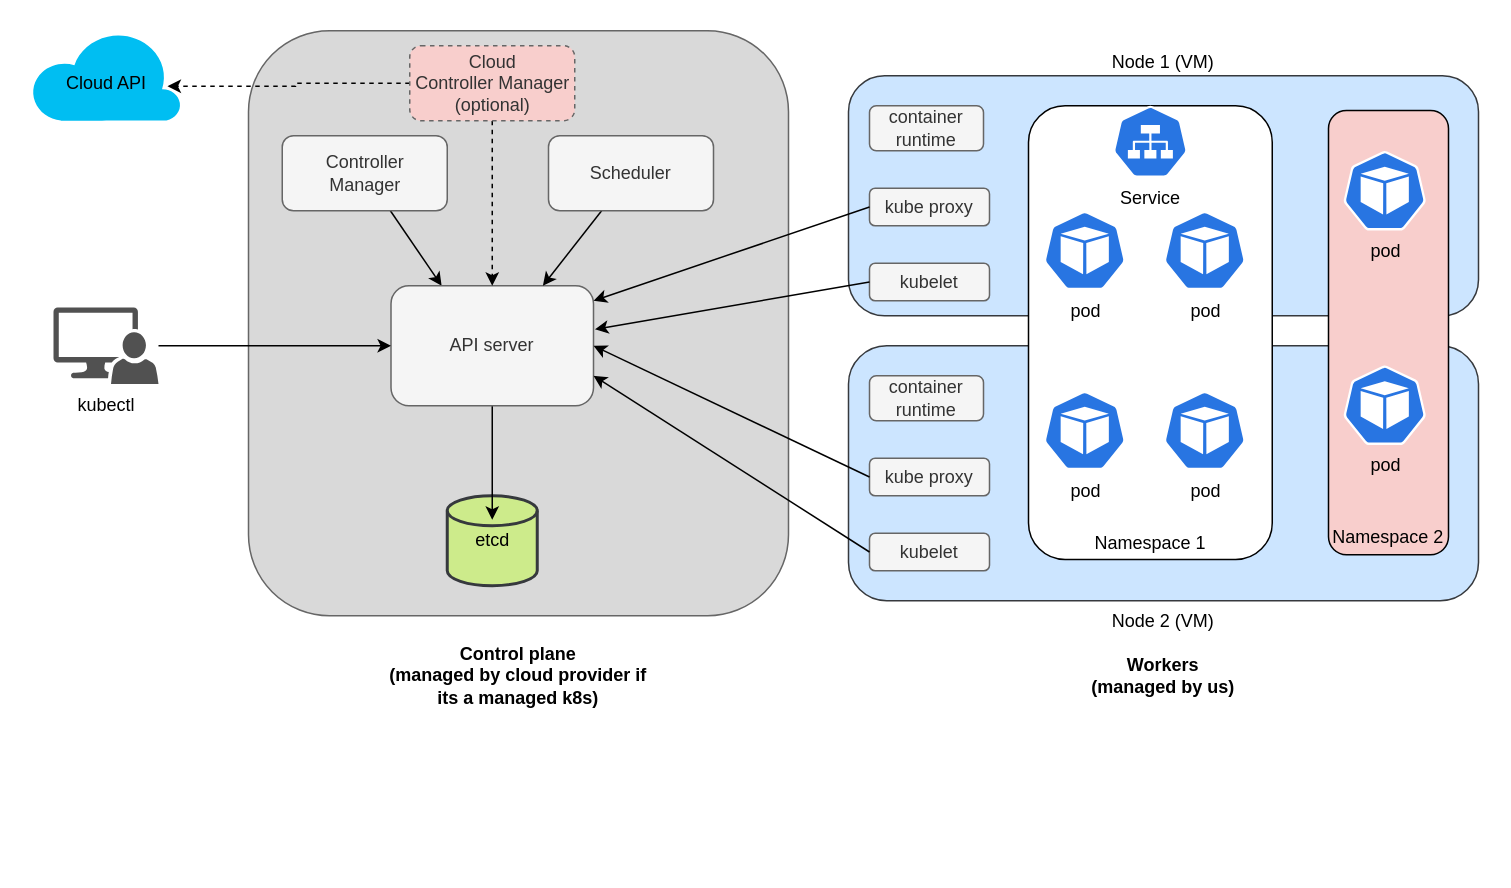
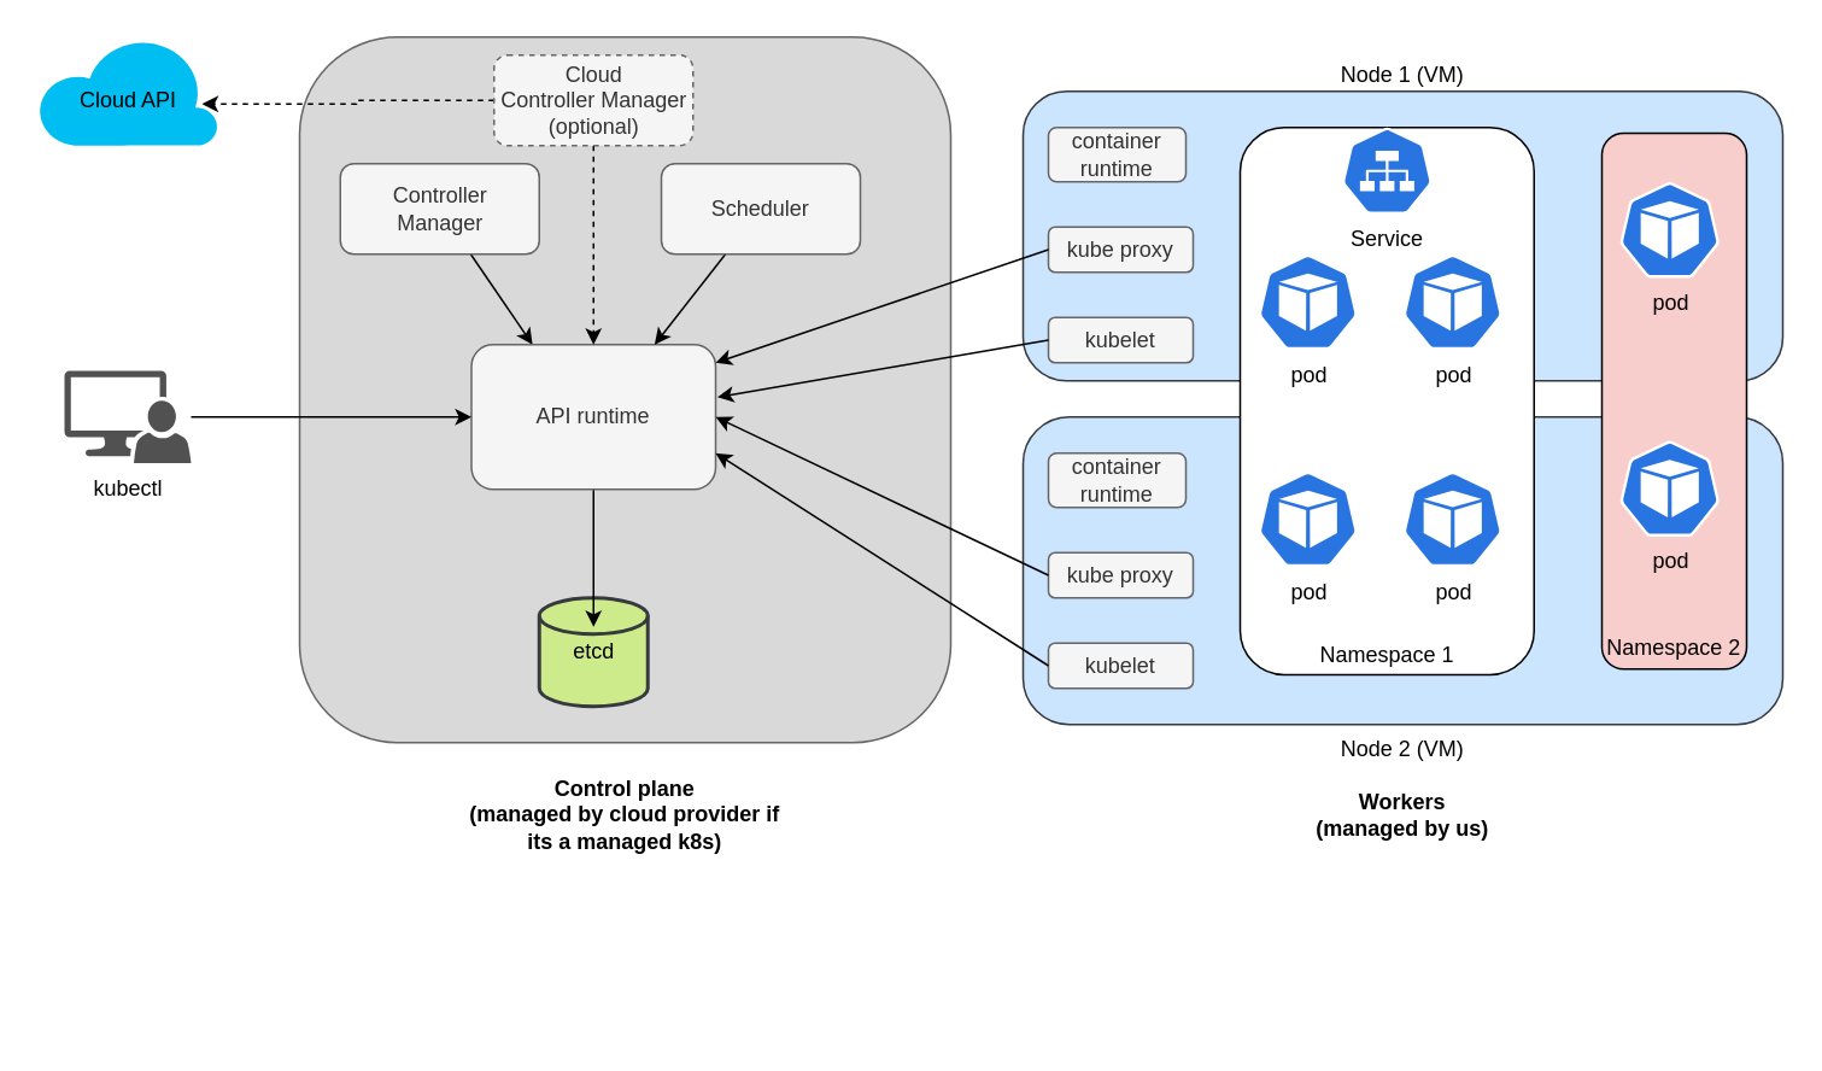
  <mxCell id="0" />
  <mxCell id="1" parent="0" />
  <mxCell id="2" value="" style="group" parent="1" vertex="1" connectable="0"><mxGeometry x="375" y="240" width="420" height="330" as="geometry" /></mxCell>
  <mxCell id="3" value="" style="group" parent="2" vertex="1" connectable="0"><mxGeometry x="190" y="-10" width="420" height="230" as="geometry" /></mxCell>
  <mxCell id="4" value="Node 2 (VM)" style="rounded=1;whiteSpace=wrap;html=1;labelPosition=center;verticalLabelPosition=bottom;align=center;verticalAlign=top;fillColor=#cce5ff;strokeColor=#36393d;" parent="3" vertex="1"><mxGeometry width="420" height="170" as="geometry" /></mxCell>
  <mxCell id="5" value="kubelet" style="rounded=1;whiteSpace=wrap;html=1;fillColor=#f5f5f5;strokeColor=#666666;fontColor=#333333;" parent="3" vertex="1"><mxGeometry x="14" y="125" width="80" height="25" as="geometry" /></mxCell>
  <mxCell id="6" value="kube proxy" style="rounded=1;whiteSpace=wrap;html=1;fillColor=#f5f5f5;strokeColor=#666666;fontColor=#333333;" parent="3" vertex="1"><mxGeometry x="14" y="75" width="80" height="25" as="geometry" /></mxCell>
  <mxCell id="7" value="container runtime" style="rounded=1;whiteSpace=wrap;html=1;fillColor=#f5f5f5;strokeColor=#666666;fontColor=#333333;" parent="3" vertex="1"><mxGeometry x="14" y="20" width="76" height="30" as="geometry" /></mxCell>
  <mxCell id="8" value="Workers&lt;br&gt;(managed by us)" style="text;html=1;strokeColor=none;fillColor=none;align=center;verticalAlign=middle;whiteSpace=wrap;rounded=0;fontStyle=1" parent="3" vertex="1"><mxGeometry x="160" y="210" width="100" height="20" as="geometry" /></mxCell>
  <mxCell id="9" value="" style="group;labelPosition=center;verticalLabelPosition=bottom;align=center;verticalAlign=top;" parent="1" vertex="1" connectable="0"><mxGeometry x="565" y="50" width="420" height="330" as="geometry" /></mxCell>
  <mxCell id="10" value="Node 1 (VM)" style="rounded=1;whiteSpace=wrap;html=1;labelPosition=center;verticalLabelPosition=top;align=center;verticalAlign=bottom;fillColor=#cce5ff;strokeColor=#36393d;" parent="9" vertex="1"><mxGeometry width="420" height="160" as="geometry" /></mxCell>
  <mxCell id="11" value="kubelet" style="rounded=1;whiteSpace=wrap;html=1;fillColor=#f5f5f5;strokeColor=#666666;fontColor=#333333;" parent="9" vertex="1"><mxGeometry x="14" y="125" width="80" height="25" as="geometry" /></mxCell>
  <mxCell id="12" value="kube proxy" style="rounded=1;whiteSpace=wrap;html=1;fillColor=#f5f5f5;strokeColor=#666666;fontColor=#333333;" parent="9" vertex="1"><mxGeometry x="14" y="75" width="80" height="25" as="geometry" /></mxCell>
  <mxCell id="13" value="container runtime" style="rounded=1;whiteSpace=wrap;html=1;fillColor=#f5f5f5;strokeColor=#666666;fontColor=#333333;" parent="9" vertex="1"><mxGeometry x="14" y="20" width="76" height="30" as="geometry" /></mxCell>
  <mxCell id="14" value="" style="group" parent="9" vertex="1" connectable="0"><mxGeometry x="320" y="23.13" width="80" height="296.25" as="geometry" /></mxCell>
  <mxCell id="15" value="Namespace 2" style="rounded=1;whiteSpace=wrap;html=1;labelPosition=center;verticalLabelPosition=bottom;align=center;verticalAlign=top;spacingTop=-25;fillColor=#f8cecc;" parent="14" vertex="1"><mxGeometry width="80" height="296.25" as="geometry" /></mxCell>
  <mxCell id="16" value="pod" style="html=1;dashed=0;whitespace=wrap;fillColor=#2875E2;strokeColor=#ffffff;points=[[0.005,0.63,0],[0.1,0.2,0],[0.9,0.2,0],[0.5,0,0],[0.995,0.63,0],[0.72,0.99,0],[0.5,1,0],[0.28,0.99,0]];shape=mxgraph.kubernetes.icon;prIcon=pod;labelPosition=center;verticalLabelPosition=bottom;align=center;verticalAlign=top;" parent="14" vertex="1"><mxGeometry x="10" y="27" width="55" height="53" as="geometry" /></mxCell>
  <mxCell id="17" value="pod" style="html=1;dashed=0;whitespace=wrap;fillColor=#2875E2;strokeColor=#ffffff;points=[[0.005,0.63,0],[0.1,0.2,0],[0.9,0.2,0],[0.5,0,0],[0.995,0.63,0],[0.72,0.99,0],[0.5,1,0],[0.28,0.99,0]];shape=mxgraph.kubernetes.icon;prIcon=pod;labelPosition=center;verticalLabelPosition=bottom;align=center;verticalAlign=top;" parent="14" vertex="1"><mxGeometry x="10" y="170" width="55" height="53" as="geometry" /></mxCell>
  <mxCell id="18" value="" style="group" parent="9" vertex="1" connectable="0"><mxGeometry x="120" y="20" width="162.5" height="302.5" as="geometry" /></mxCell>
  <mxCell id="19" value="Namespace 1" style="rounded=1;whiteSpace=wrap;html=1;labelPosition=center;verticalLabelPosition=bottom;align=center;verticalAlign=top;spacing=2;spacingTop=-25;" parent="18" vertex="1"><mxGeometry width="162.5" height="302.5" as="geometry" /></mxCell>
  <mxCell id="20" value="pod" style="html=1;dashed=0;whitespace=wrap;fillColor=#2875E2;strokeColor=#ffffff;points=[[0.005,0.63,0],[0.1,0.2,0],[0.9,0.2,0],[0.5,0,0],[0.995,0.63,0],[0.72,0.99,0],[0.5,1,0],[0.28,0.99,0]];shape=mxgraph.kubernetes.icon;prIcon=pod;labelPosition=center;verticalLabelPosition=bottom;align=center;verticalAlign=top;" parent="18" vertex="1"><mxGeometry x="10" y="70" width="55" height="53" as="geometry" /></mxCell>
  <mxCell id="21" value="pod" style="html=1;dashed=0;whitespace=wrap;fillColor=#2875E2;strokeColor=#ffffff;points=[[0.005,0.63,0],[0.1,0.2,0],[0.9,0.2,0],[0.5,0,0],[0.995,0.63,0],[0.72,0.99,0],[0.5,1,0],[0.28,0.99,0]];shape=mxgraph.kubernetes.icon;prIcon=pod;labelPosition=center;verticalLabelPosition=bottom;align=center;verticalAlign=top;" parent="18" vertex="1"><mxGeometry x="90" y="70" width="55" height="53" as="geometry" /></mxCell>
  <mxCell id="22" value="pod" style="html=1;dashed=0;whitespace=wrap;fillColor=#2875E2;strokeColor=#ffffff;points=[[0.005,0.63,0],[0.1,0.2,0],[0.9,0.2,0],[0.5,0,0],[0.995,0.63,0],[0.72,0.99,0],[0.5,1,0],[0.28,0.99,0]];shape=mxgraph.kubernetes.icon;prIcon=pod;labelPosition=center;verticalLabelPosition=bottom;align=center;verticalAlign=top;" parent="18" vertex="1"><mxGeometry x="90" y="190" width="55" height="53" as="geometry" /></mxCell>
  <mxCell id="23" value="pod" style="html=1;dashed=0;whitespace=wrap;fillColor=#2875E2;strokeColor=#ffffff;points=[[0.005,0.63,0],[0.1,0.2,0],[0.9,0.2,0],[0.5,0,0],[0.995,0.63,0],[0.72,0.99,0],[0.5,1,0],[0.28,0.99,0]];shape=mxgraph.kubernetes.icon;prIcon=pod;labelPosition=center;verticalLabelPosition=bottom;align=center;verticalAlign=top;" parent="18" vertex="1"><mxGeometry x="10" y="190" width="55" height="53" as="geometry" /></mxCell>
  <mxCell id="24" value="Service" style="html=1;dashed=0;whitespace=wrap;fillColor=#2875E2;strokeColor=#ffffff;points=[[0.005,0.63,0],[0.1,0.2,0],[0.9,0.2,0],[0.5,0,0],[0.995,0.63,0],[0.72,0.99,0],[0.5,1,0],[0.28,0.99,0]];shape=mxgraph.kubernetes.icon;prIcon=svc;labelPosition=center;verticalLabelPosition=bottom;align=center;verticalAlign=top;" parent="18" vertex="1"><mxGeometry x="56.25" width="50" height="48" as="geometry" /></mxCell>
  <mxCell id="25" value="" style="rounded=1;whiteSpace=wrap;html=1;fillColor=#D9D9D9;strokeColor=#666666;labelPosition=center;verticalLabelPosition=bottom;align=center;verticalAlign=top;fontColor=#333333;" parent="1" vertex="1"><mxGeometry x="165" y="20" width="360" height="390" as="geometry" /></mxCell>
  <mxCell id="26" style="rounded=0;orthogonalLoop=1;jettySize=auto;html=1;entryX=0.25;entryY=0;entryDx=0;entryDy=0;" parent="1" source="27" target="30" edge="1"><mxGeometry relative="1" as="geometry" /></mxCell>
  <mxCell id="27" value="Controller &lt;br&gt;Manager" style="rounded=1;whiteSpace=wrap;html=1;fillColor=#f5f5f5;fontColor=#333333;strokeColor=#666666;" parent="1" vertex="1"><mxGeometry x="187.5" y="90" width="110" height="50" as="geometry" /></mxCell>
  <mxCell id="28" value="etcd" style="strokeWidth=2;html=1;shape=mxgraph.flowchart.database;whiteSpace=wrap;fillColor=#cdeb8b;strokeColor=#36393d;" parent="1" vertex="1"><mxGeometry x="297.5" y="330" width="60" height="60" as="geometry" /></mxCell>
  <mxCell id="29" style="edgeStyle=orthogonalEdgeStyle;rounded=0;orthogonalLoop=1;jettySize=auto;html=1;entryX=0.5;entryY=0.267;entryDx=0;entryDy=0;entryPerimeter=0;" parent="1" source="30" target="28" edge="1"><mxGeometry relative="1" as="geometry" /></mxCell>
- <mxCell id="30" value="API server" style="rounded=1;whiteSpace=wrap;html=1;fillColor=#f5f5f5;fontColor=#333333;strokeColor=#666666;" parent="1" vertex="1"><mxGeometry x="260" y="190" width="135" height="80" as="geometry" /></mxCell>
+ <mxCell id="30" value="API runtime" style="rounded=1;whiteSpace=wrap;html=1;fillColor=#f5f5f5;fontColor=#333333;strokeColor=#666666;" parent="1" vertex="1"><mxGeometry x="260" y="190" width="135" height="80" as="geometry" /></mxCell>
  <mxCell id="31" style="rounded=0;orthogonalLoop=1;jettySize=auto;html=1;entryX=0.75;entryY=0;entryDx=0;entryDy=0;" parent="1" source="32" target="30" edge="1"><mxGeometry relative="1" as="geometry" /></mxCell>
  <mxCell id="32" value="Scheduler" style="rounded=1;whiteSpace=wrap;html=1;fillColor=#f5f5f5;fontColor=#333333;strokeColor=#666666;" parent="1" vertex="1"><mxGeometry x="365" y="90" width="110" height="50" as="geometry" /></mxCell>
  <mxCell id="33" style="edgeStyle=orthogonalEdgeStyle;rounded=0;orthogonalLoop=1;jettySize=auto;html=1;entryX=0;entryY=0.5;entryDx=0;entryDy=0;" parent="1" source="34" target="30" edge="1"><mxGeometry relative="1" as="geometry" /></mxCell>
  <mxCell id="34" value="kubectl" style="pointerEvents=1;shadow=0;dashed=0;html=1;strokeColor=none;labelPosition=center;verticalLabelPosition=bottom;verticalAlign=top;align=center;fillColor=#515151;shape=mxgraph.mscae.system_center.admin_console" parent="1" vertex="1"><mxGeometry x="35" y="204.5" width="70" height="51" as="geometry" /></mxCell>
  <mxCell id="35" value="Control plane&lt;br&gt;(managed by cloud provider if its a managed k8s)" style="text;html=1;strokeColor=none;fillColor=none;align=center;verticalAlign=middle;whiteSpace=wrap;rounded=0;fontStyle=1" parent="1" vertex="1"><mxGeometry x="255" y="440" width="180" height="20" as="geometry" /></mxCell>
  <mxCell id="36" style="rounded=0;orthogonalLoop=1;jettySize=auto;html=1;entryX=1.007;entryY=0.363;entryDx=0;entryDy=0;entryPerimeter=0;exitX=0;exitY=0.5;exitDx=0;exitDy=0;" parent="1" source="11" target="30" edge="1"><mxGeometry relative="1" as="geometry" /></mxCell>
  <mxCell id="37" style="rounded=0;orthogonalLoop=1;jettySize=auto;html=1;entryX=1;entryY=0.75;entryDx=0;entryDy=0;exitX=0;exitY=0.5;exitDx=0;exitDy=0;" parent="1" source="5" target="30" edge="1"><mxGeometry relative="1" as="geometry" /></mxCell>
  <mxCell id="38" style="rounded=0;orthogonalLoop=1;jettySize=auto;html=1;entryX=1;entryY=0.5;entryDx=0;entryDy=0;exitX=0;exitY=0.5;exitDx=0;exitDy=0;" parent="1" source="6" target="30" edge="1"><mxGeometry relative="1" as="geometry" /></mxCell>
  <mxCell id="39" style="rounded=0;orthogonalLoop=1;jettySize=auto;html=1;entryX=1;entryY=0.125;entryDx=0;entryDy=0;entryPerimeter=0;exitX=0;exitY=0.5;exitDx=0;exitDy=0;" parent="1" source="12" target="30" edge="1"><mxGeometry relative="1" as="geometry" /></mxCell>
  <mxCell id="40" style="edgeStyle=orthogonalEdgeStyle;rounded=0;orthogonalLoop=1;jettySize=auto;html=1;entryX=0.5;entryY=0;entryDx=0;entryDy=0;dashed=1;" parent="1" source="42" target="30" edge="1"><mxGeometry relative="1" as="geometry" /></mxCell>
  <mxCell id="41" style="edgeStyle=orthogonalEdgeStyle;rounded=0;orthogonalLoop=1;jettySize=auto;html=1;entryX=0.91;entryY=0.617;entryDx=0;entryDy=0;entryPerimeter=0;dashed=1;" parent="1" source="42" target="43" edge="1"><mxGeometry relative="1" as="geometry" /></mxCell>
- <mxCell id="42" value="Cloud &lt;br&gt;Controller Manager&lt;br&gt;(optional)" style="rounded=1;whiteSpace=wrap;html=1;dashed=1;fillColor=#f8cecc;fontColor=#333333;strokeColor=#666666;" parent="1" vertex="1"><mxGeometry x="272.5" y="30" width="110" height="50" as="geometry" /></mxCell>
+ <mxCell id="42" value="Cloud &lt;br&gt;Controller Manager&lt;br&gt;(optional)" style="rounded=1;whiteSpace=wrap;html=1;dashed=1;fillColor=#f5f5f5;fontColor=#333333;strokeColor=#666666;" parent="1" vertex="1"><mxGeometry x="272.5" y="30" width="110" height="50" as="geometry" /></mxCell>
  <mxCell id="43" value="Cloud API" style="verticalLabelPosition=middle;html=1;verticalAlign=middle;align=center;strokeColor=none;fillColor=#00BEF2;shape=mxgraph.azure.cloud;dashed=1;labelPosition=center;spacingBottom=-10;" parent="1" vertex="1"><mxGeometry x="20" y="20" width="100" height="60" as="geometry" /></mxCell>
